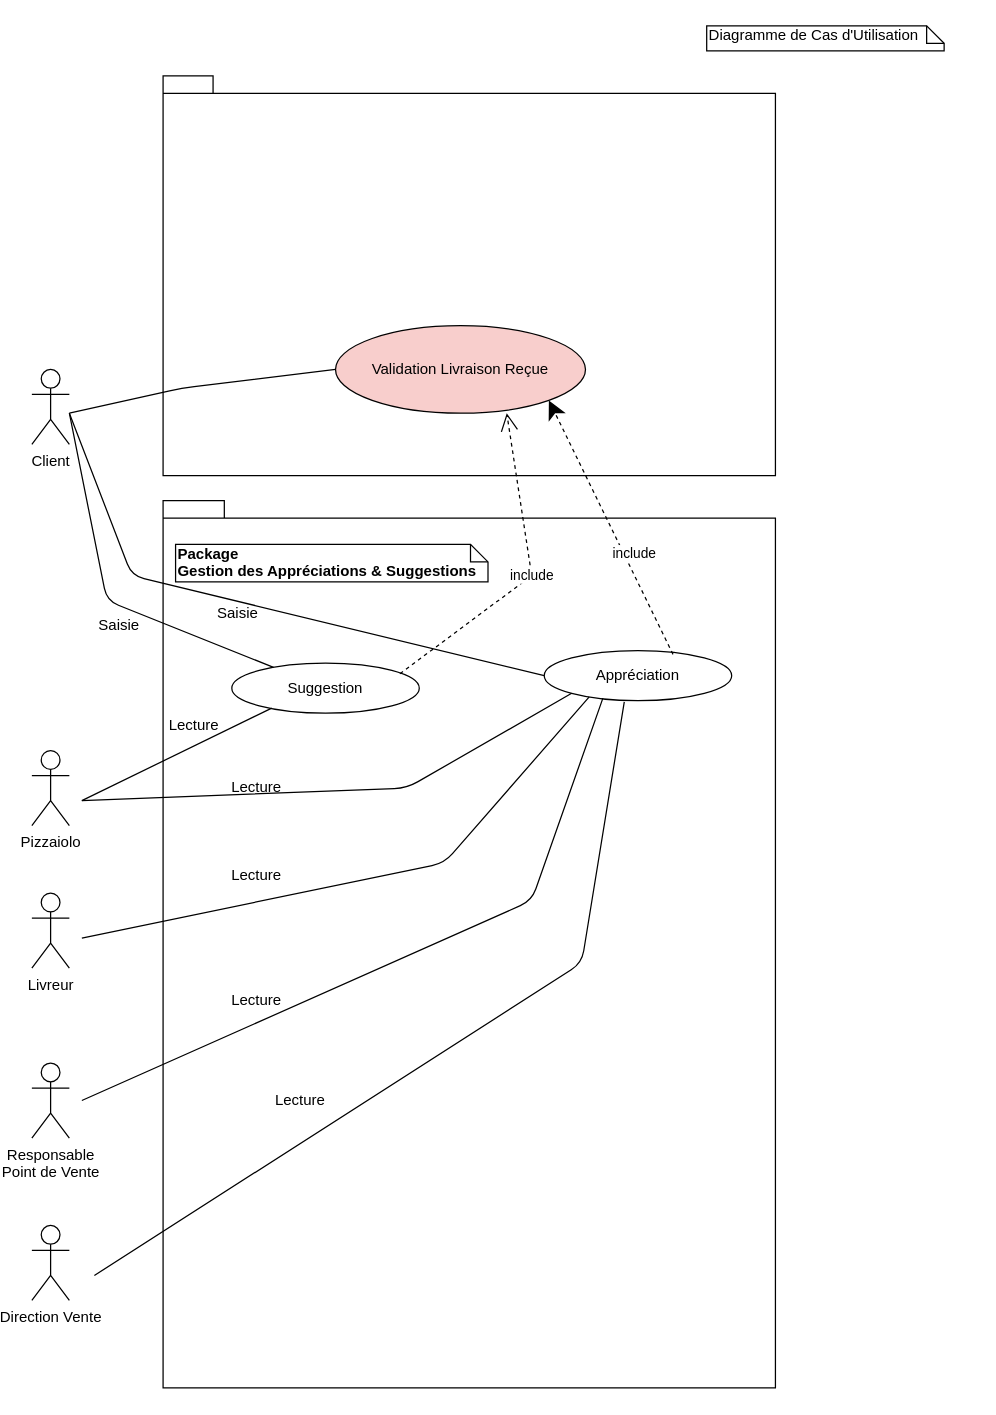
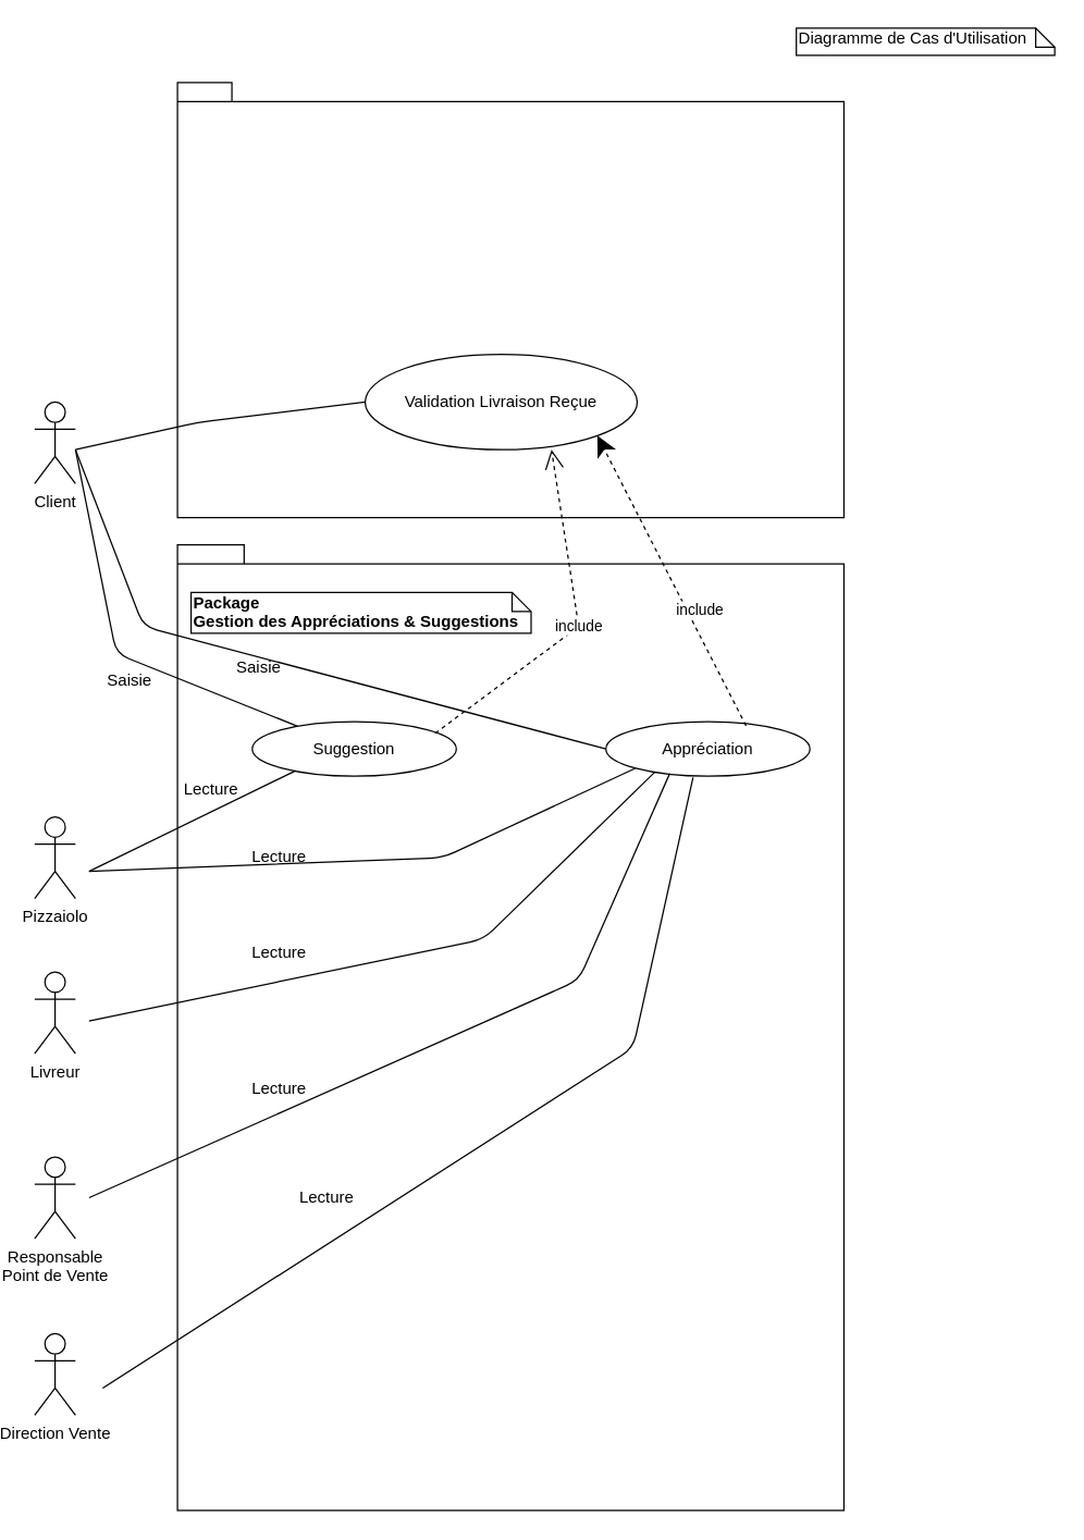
  <mxCell id="0" />
  <mxCell id="1" parent="0" />
  <mxCell id="2" value="" style="shape=folder;fontStyle=1;spacingTop=10;tabWidth=40;tabHeight=14;tabPosition=left;html=1;" parent="1" vertex="1"><mxGeometry x="125" y="400" width="490" height="710" as="geometry" /></mxCell>
  <mxCell id="3" value="" style="shape=folder;fontStyle=1;spacingTop=10;tabWidth=40;tabHeight=14;tabPosition=left;html=1;" parent="1" vertex="1"><mxGeometry x="125" y="60" width="490" height="320" as="geometry" /></mxCell>
- <mxCell id="4" value="Diagramme de Cas d'Utilisation" style="shape=note;whiteSpace=wrap;html=1;size=14;verticalAlign=top;align=left;spacingTop=-6;" parent="1" vertex="1"><mxGeometry x="560" y="20" width="190" height="20" as="geometry" /></mxCell>
- <mxCell id="5" value="Validation Livraison Reçue" style="ellipse;whiteSpace=wrap;html=1;fillColor=#f8cecc;" parent="1" vertex="1"><mxGeometry x="263" y="260" width="200" height="70" as="geometry" /></mxCell>
+ <mxCell id="4" value="Diagramme de Cas d'Utilisation" style="shape=note;whiteSpace=wrap;html=1;size=14;verticalAlign=top;align=left;spacingTop=-6;" parent="1" vertex="1"><mxGeometry x="580" y="20" width="190" height="20" as="geometry" /></mxCell>
+ <mxCell id="5" value="Validation Livraison Reçue" style="ellipse;whiteSpace=wrap;html=1;" parent="1" vertex="1"><mxGeometry x="263" y="260" width="200" height="70" as="geometry" /></mxCell>
  <mxCell id="6" value="&lt;b&gt;Package&lt;br&gt;Gestion des Appréciations &amp;amp; Suggestions&lt;/b&gt;" style="shape=note;whiteSpace=wrap;html=1;size=14;verticalAlign=top;align=left;spacingTop=-6;" parent="1" vertex="1"><mxGeometry x="135" y="435" width="250" height="30" as="geometry" /></mxCell>
- <mxCell id="7" value="Appréciation" style="ellipse;whiteSpace=wrap;html=1;" parent="1" vertex="1"><mxGeometry x="430" y="520" width="150" height="40" as="geometry" /></mxCell>
+ <mxCell id="7" value="Appréciation" style="ellipse;whiteSpace=wrap;html=1;" parent="1" vertex="1"><mxGeometry x="440" y="530" width="150" height="40" as="geometry" /></mxCell>
  <mxCell id="8" value="Suggestion" style="ellipse;whiteSpace=wrap;html=1;" parent="1" vertex="1"><mxGeometry x="180" y="530" width="150" height="40" as="geometry" /></mxCell>
  <mxCell id="9" value="Client" style="shape=umlActor;verticalLabelPosition=bottom;labelBackgroundColor=#ffffff;verticalAlign=top;html=1;" parent="1" vertex="1"><mxGeometry x="20" y="295" width="30" height="60" as="geometry" /></mxCell>
  <mxCell id="10" value="" style="endArrow=none;html=1;entryX=0;entryY=0.5;entryDx=0;entryDy=0;" parent="1" edge="1" target="5"><mxGeometry width="50" height="50" relative="1" as="geometry"><mxPoint x="50" y="330" as="sourcePoint" /><mxPoint x="152.5" y="180" as="targetPoint" /><Array as="points"><mxPoint x="140" y="310" /></Array></mxGeometry></mxCell>
  <mxCell id="11" value="Livreur" style="shape=umlActor;verticalLabelPosition=bottom;labelBackgroundColor=#ffffff;verticalAlign=top;html=1;" vertex="1" parent="1"><mxGeometry x="20" y="714" width="30" height="60" as="geometry" /></mxCell>
  <mxCell id="12" value="Pizzaiolo" style="shape=umlActor;verticalLabelPosition=bottom;labelBackgroundColor=#ffffff;verticalAlign=top;html=1;" vertex="1" parent="1"><mxGeometry x="20" y="600" width="30" height="60" as="geometry" /></mxCell>
  <mxCell id="13" value="Responsable&lt;br&gt;Point de Vente" style="shape=umlActor;verticalLabelPosition=bottom;labelBackgroundColor=#ffffff;verticalAlign=top;html=1;" vertex="1" parent="1"><mxGeometry x="20" y="850" width="30" height="60" as="geometry" /></mxCell>
  <mxCell id="14" value="Direction Vente" style="shape=umlActor;verticalLabelPosition=bottom;labelBackgroundColor=#ffffff;verticalAlign=top;html=1;" vertex="1" parent="1"><mxGeometry x="20" y="980" width="30" height="60" as="geometry" /></mxCell>
  <mxCell id="15" value="" style="endArrow=none;html=1;exitX=0;exitY=0.5;exitDx=0;exitDy=0;" edge="1" parent="1" source="7"><mxGeometry width="50" height="50" relative="1" as="geometry"><mxPoint x="35" y="430" as="sourcePoint" /><mxPoint x="50" y="330" as="targetPoint" /><Array as="points"><mxPoint x="100" y="460" /></Array></mxGeometry></mxCell>
  <mxCell id="16" value="" style="endArrow=none;html=1;" edge="1" parent="1" source="8"><mxGeometry width="50" height="50" relative="1" as="geometry"><mxPoint x="420" y="530" as="sourcePoint" /><mxPoint x="50" y="330" as="targetPoint" /><Array as="points"><mxPoint x="80" y="480" /></Array></mxGeometry></mxCell>
  <mxCell id="17" value="" style="endArrow=none;html=1;entryX=0.213;entryY=0.9;entryDx=0;entryDy=0;entryPerimeter=0;" edge="1" parent="1" target="8"><mxGeometry width="50" height="50" relative="1" as="geometry"><mxPoint x="60" y="640" as="sourcePoint" /><mxPoint x="100" y="594" as="targetPoint" /></mxGeometry></mxCell>
  <mxCell id="18" value="" style="endArrow=none;html=1;entryX=0;entryY=1;entryDx=0;entryDy=0;" edge="1" parent="1" target="7"><mxGeometry width="50" height="50" relative="1" as="geometry"><mxPoint x="60" y="640" as="sourcePoint" /><mxPoint x="221.95" y="576" as="targetPoint" /><Array as="points"><mxPoint x="320" y="630" /></Array></mxGeometry></mxCell>
  <mxCell id="19" value="" style="endArrow=none;html=1;entryX=0.24;entryY=0.925;entryDx=0;entryDy=0;entryPerimeter=0;" edge="1" parent="1" target="7"><mxGeometry width="50" height="50" relative="1" as="geometry"><mxPoint x="60" y="750" as="sourcePoint" /><mxPoint x="441.967" y="544.142" as="targetPoint" /><Array as="points"><mxPoint x="350" y="690" /></Array></mxGeometry></mxCell>
  <mxCell id="20" value="" style="endArrow=none;html=1;entryX=0.313;entryY=0.95;entryDx=0;entryDy=0;entryPerimeter=0;" edge="1" parent="1" target="7"><mxGeometry width="50" height="50" relative="1" as="geometry"><mxPoint x="60" y="880" as="sourcePoint" /><mxPoint x="456" y="547" as="targetPoint" /><Array as="points"><mxPoint x="420" y="720" /></Array></mxGeometry></mxCell>
  <mxCell id="21" value="" style="endArrow=none;html=1;entryX=0.427;entryY=1.025;entryDx=0;entryDy=0;entryPerimeter=0;" edge="1" parent="1" target="7"><mxGeometry width="50" height="50" relative="1" as="geometry"><mxPoint x="70" y="1020" as="sourcePoint" /><mxPoint x="466.95" y="548" as="targetPoint" /><Array as="points"><mxPoint x="460" y="770" /></Array></mxGeometry></mxCell>
  <mxCell id="22" value="Saisie" style="text;html=1;strokeColor=none;fillColor=none;align=center;verticalAlign=middle;whiteSpace=wrap;rounded=0;" vertex="1" parent="1"><mxGeometry x="70" y="490" width="40" height="20" as="geometry" /></mxCell>
  <mxCell id="23" value="Saisie" style="text;html=1;strokeColor=none;fillColor=none;align=center;verticalAlign=middle;whiteSpace=wrap;rounded=0;" vertex="1" parent="1"><mxGeometry x="165" y="480" width="40" height="20" as="geometry" /></mxCell>
  <mxCell id="24" style="edgeStyle=orthogonalEdgeStyle;rounded=0;orthogonalLoop=1;jettySize=auto;html=1;exitX=0.5;exitY=1;exitDx=0;exitDy=0;" edge="1" parent="1" source="23" target="23"><mxGeometry relative="1" as="geometry" /></mxCell>
  <mxCell id="25" value="Lecture" style="text;html=1;strokeColor=none;fillColor=none;align=center;verticalAlign=middle;whiteSpace=wrap;rounded=0;" vertex="1" parent="1"><mxGeometry x="130" y="570" width="40" height="20" as="geometry" /></mxCell>
  <mxCell id="26" value="Lecture" style="text;html=1;strokeColor=none;fillColor=none;align=center;verticalAlign=middle;whiteSpace=wrap;rounded=0;" vertex="1" parent="1"><mxGeometry x="180" y="620" width="40" height="20" as="geometry" /></mxCell>
  <mxCell id="27" value="Lecture" style="text;html=1;strokeColor=none;fillColor=none;align=center;verticalAlign=middle;whiteSpace=wrap;rounded=0;" vertex="1" parent="1"><mxGeometry x="180" y="690" width="40" height="20" as="geometry" /></mxCell>
  <mxCell id="28" value="Lecture" style="text;html=1;strokeColor=none;fillColor=none;align=center;verticalAlign=middle;whiteSpace=wrap;rounded=0;" vertex="1" parent="1"><mxGeometry x="180" y="790" width="40" height="20" as="geometry" /></mxCell>
  <mxCell id="29" value="Lecture" style="text;html=1;strokeColor=none;fillColor=none;align=center;verticalAlign=middle;whiteSpace=wrap;rounded=0;" vertex="1" parent="1"><mxGeometry x="215" y="870" width="40" height="20" as="geometry" /></mxCell>
  <mxCell id="30" value="include" style="endArrow=classic;endSize=12;dashed=1;html=1;exitX=0.687;exitY=0.075;exitDx=0;exitDy=0;exitPerimeter=0;entryX=1;entryY=1;entryDx=0;entryDy=0;" edge="1" parent="1" source="7" target="5"><mxGeometry x="-0.237" y="-8" width="160" relative="1" as="geometry"><mxPoint x="405" y="470" as="sourcePoint" /><mxPoint x="565" y="470" as="targetPoint" /><mxPoint as="offset" /></mxGeometry></mxCell>
  <mxCell id="31" value="include" style="endArrow=open;endSize=12;dashed=1;html=1;exitX=0.687;exitY=0.075;exitDx=0;exitDy=0;exitPerimeter=0;entryX=0.685;entryY=1;entryDx=0;entryDy=0;entryPerimeter=0;" edge="1" parent="1" target="5"><mxGeometry width="160" relative="1" as="geometry"><mxPoint x="314.55" y="538.5" as="sourcePoint" /><mxPoint x="235.211" y="355.249" as="targetPoint" /><Array as="points"><mxPoint x="420" y="460" /></Array></mxGeometry></mxCell>
